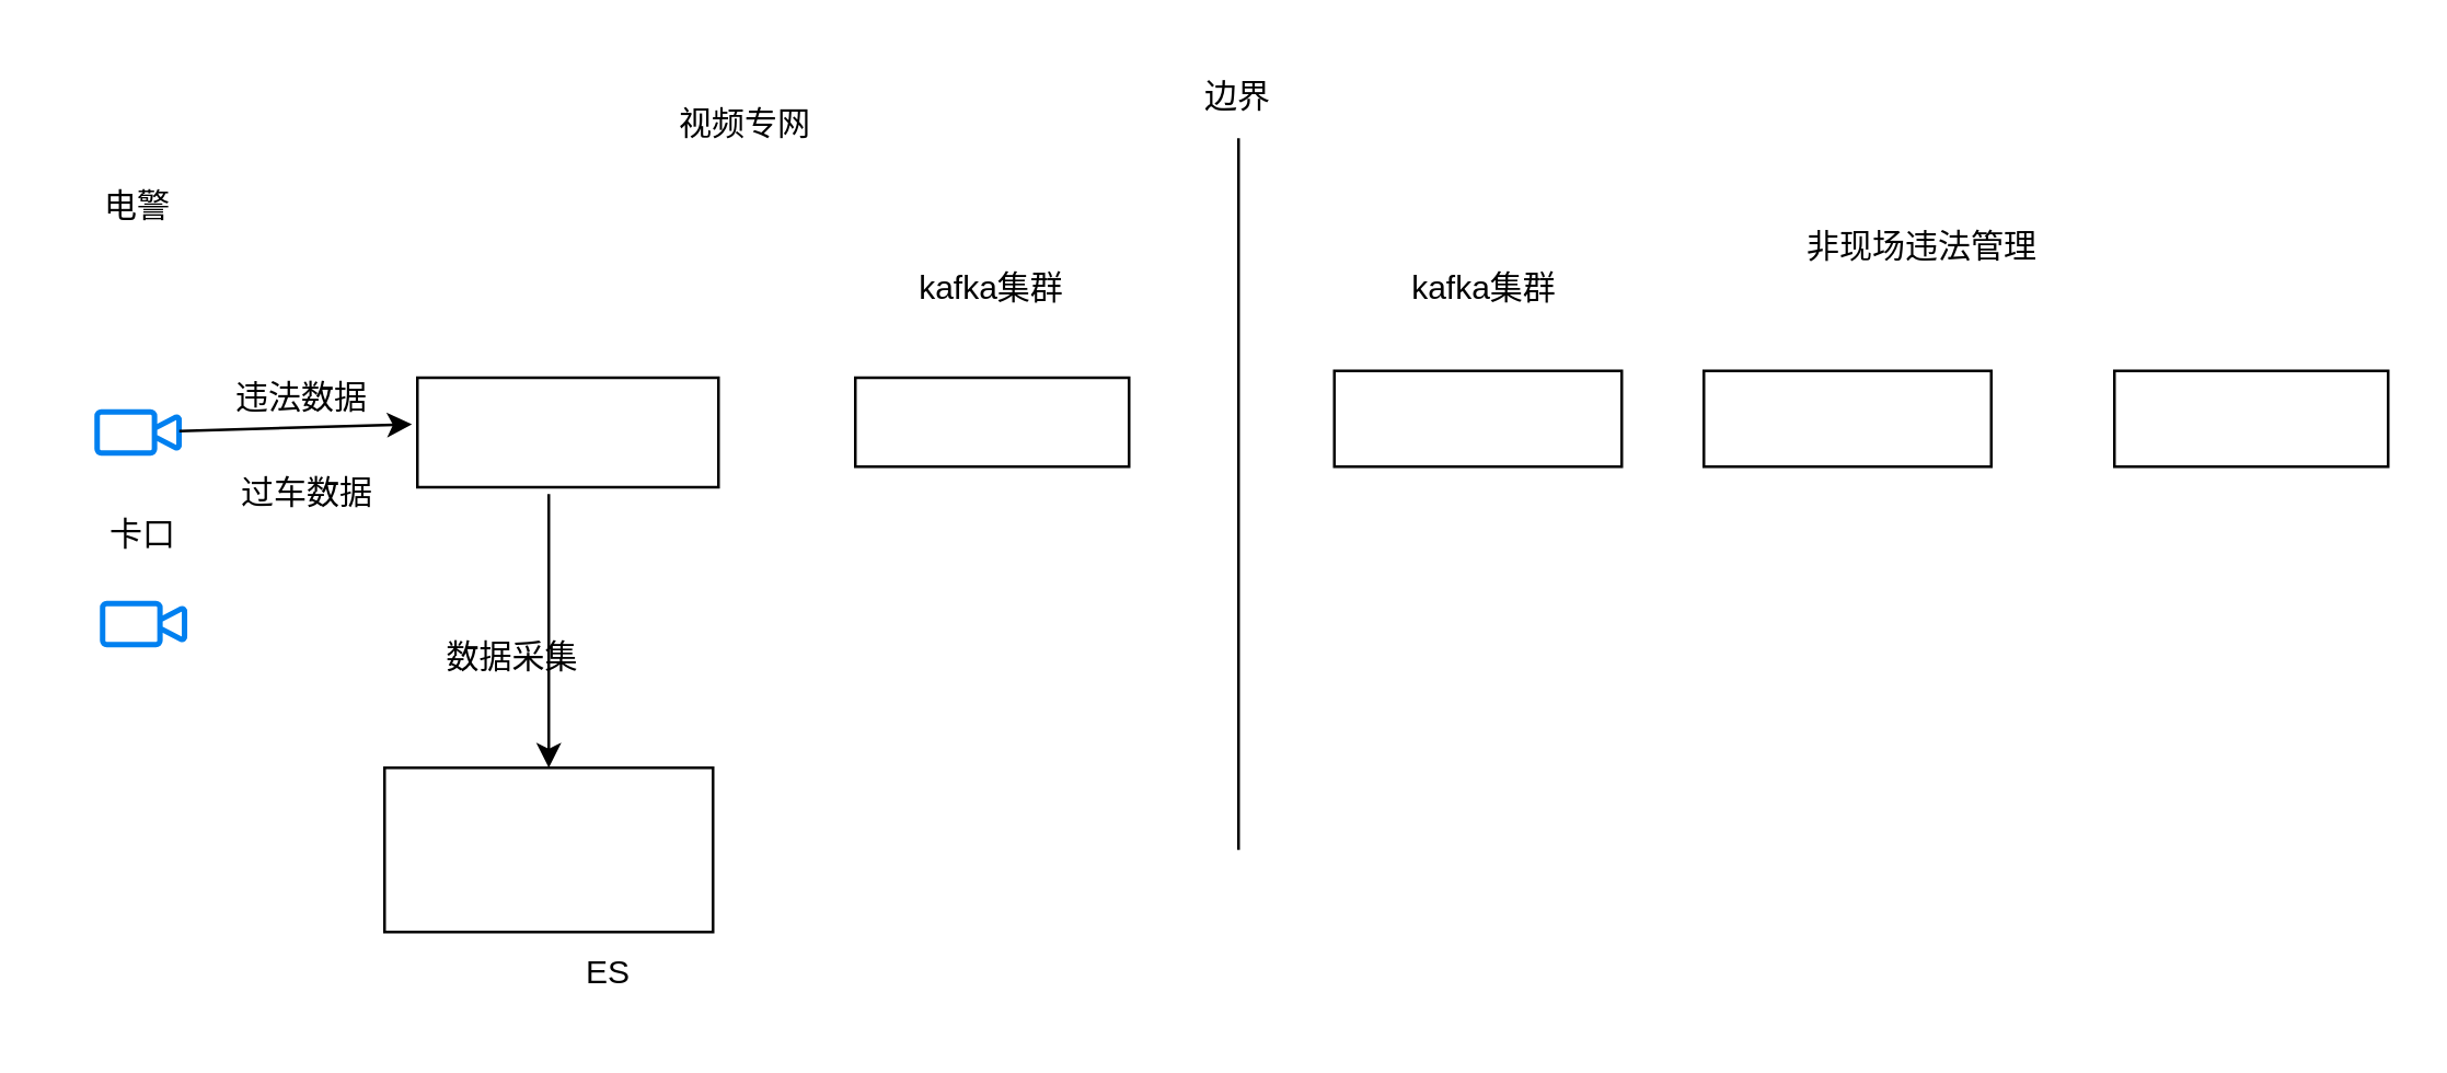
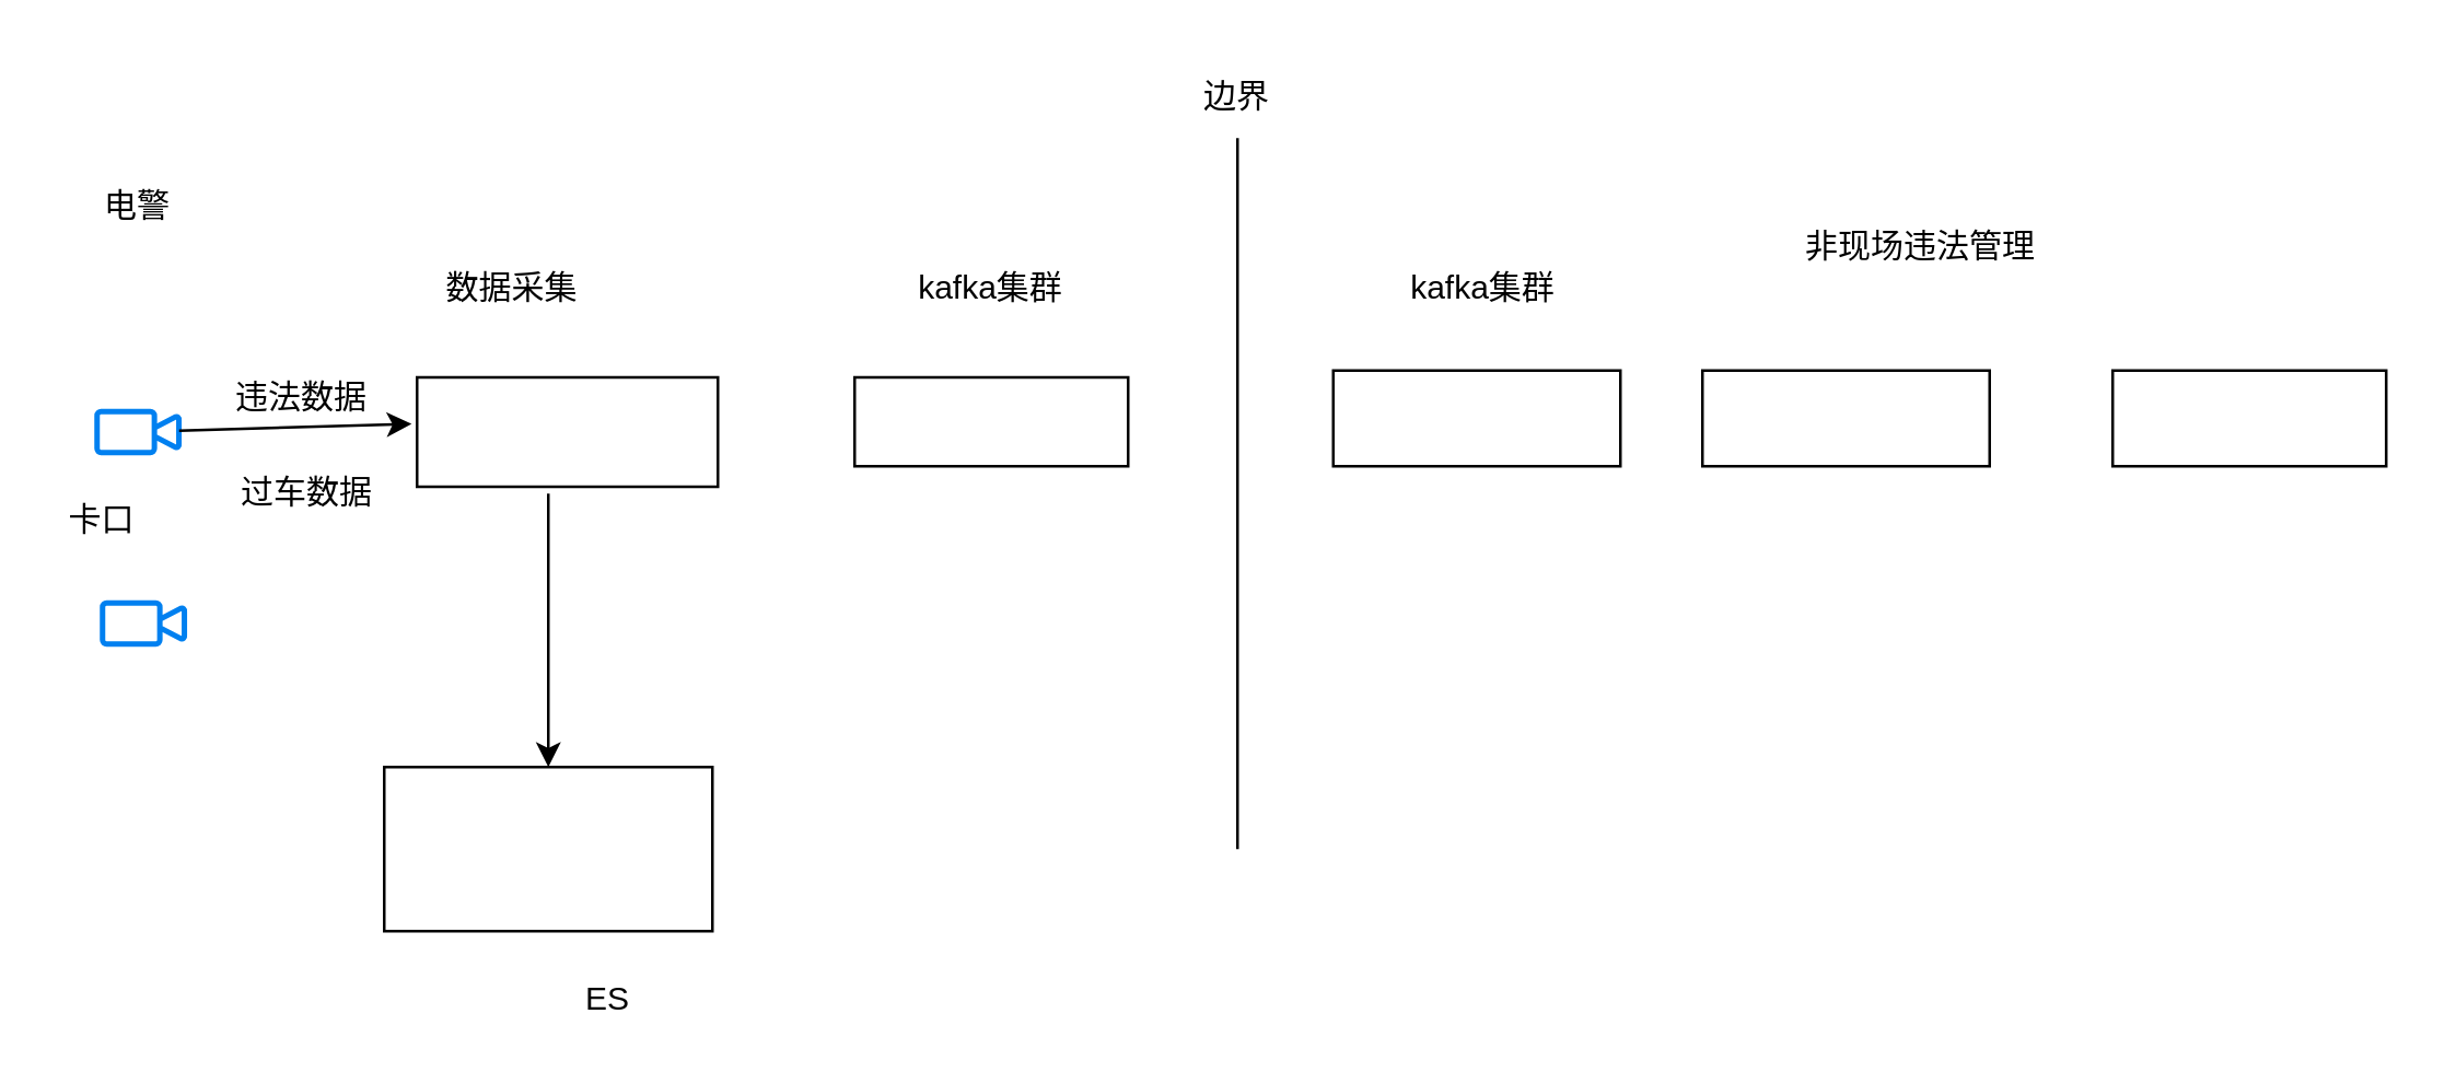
  <mxCell id="0" />
  <mxCell id="1" parent="0" />
  <mxCell id="2" value="" style="rounded=0;whiteSpace=wrap;html=1;" vertex="1" parent="1"><mxGeometry x="152" y="137.5" width="110" height="40" as="geometry" /></mxCell>
  <mxCell id="3" value="" style="rounded=0;whiteSpace=wrap;html=1;" vertex="1" parent="1"><mxGeometry x="772" y="135" width="100" height="35" as="geometry" /></mxCell>
  <mxCell id="4" value="" style="rounded=0;whiteSpace=wrap;html=1;" vertex="1" parent="1"><mxGeometry x="487" y="135" width="105" height="35" as="geometry" /></mxCell>
  <mxCell id="5" value="" style="html=1;verticalLabelPosition=bottom;align=center;labelBackgroundColor=#ffffff;verticalAlign=top;strokeWidth=2;strokeColor=#0080F0;shadow=0;dashed=0;shape=mxgraph.ios7.icons.video_conversation;" vertex="1" parent="1"><mxGeometry x="35" y="150" width="30" height="15" as="geometry" /></mxCell>
  <mxCell id="6" value="" style="html=1;verticalLabelPosition=bottom;align=center;labelBackgroundColor=#ffffff;verticalAlign=top;strokeWidth=2;strokeColor=#0080F0;shadow=0;dashed=0;shape=mxgraph.ios7.icons.video_conversation;" vertex="1" parent="1"><mxGeometry x="37" y="220" width="30" height="15" as="geometry" /></mxCell>
  <mxCell id="7" value="电警" style="text;html=1;align=center;verticalAlign=middle;whiteSpace=wrap;rounded=0;" vertex="1" parent="1"><mxGeometry x="20" y="60" width="60" height="30" as="geometry" /></mxCell>
- <mxCell id="8" value="卡口" style="text;html=1;align=center;verticalAlign=middle;whiteSpace=wrap;rounded=0;" vertex="1" parent="1"><mxGeometry x="22" y="180" width="60" height="30" as="geometry" /></mxCell>
- <mxCell id="9" value="数据采集" style="text;html=1;align=center;verticalAlign=middle;whiteSpace=wrap;rounded=0;" vertex="1" parent="1"><mxGeometry x="157" y="225" width="60" height="30" as="geometry" /></mxCell>
+ <mxCell id="8" value="卡口" style="text;html=1;align=center;verticalAlign=middle;whiteSpace=wrap;rounded=0;" vertex="1" parent="1"><mxGeometry x="7" y="175" width="60" height="30" as="geometry" /></mxCell>
+ <mxCell id="9" value="数据采集" style="text;html=1;align=center;verticalAlign=middle;whiteSpace=wrap;rounded=0;" vertex="1" parent="1"><mxGeometry x="157" y="90" width="60" height="30" as="geometry" /></mxCell>
  <mxCell id="10" value="kafka集群" style="text;html=1;align=center;verticalAlign=middle;whiteSpace=wrap;rounded=0;" vertex="1" parent="1"><mxGeometry x="332" y="90" width="60" height="30" as="geometry" /></mxCell>
  <mxCell id="11" value="" style="rounded=0;whiteSpace=wrap;html=1;" vertex="1" parent="1"><mxGeometry x="312" y="137.5" width="100" height="32.5" as="geometry" /></mxCell>
- <mxCell id="12" value="视频专网" style="text;html=1;align=center;verticalAlign=middle;whiteSpace=wrap;rounded=0;" vertex="1" parent="1"><mxGeometry x="242" y="30" width="60" height="30" as="geometry" /></mxCell>
  <mxCell id="13" value="" style="endArrow=none;html=1;rounded=0;" edge="1" parent="1"><mxGeometry width="50" height="50" relative="1" as="geometry"><mxPoint x="452" y="310" as="sourcePoint" /><mxPoint x="452" y="50" as="targetPoint" /></mxGeometry></mxCell>
  <mxCell id="14" value="边界" style="text;html=1;align=center;verticalAlign=middle;whiteSpace=wrap;rounded=0;" vertex="1" parent="1"><mxGeometry x="422" y="20" width="60" height="30" as="geometry" /></mxCell>
  <mxCell id="15" value="kafka集群" style="text;html=1;align=center;verticalAlign=middle;whiteSpace=wrap;rounded=0;" vertex="1" parent="1"><mxGeometry x="512" y="90" width="60" height="30" as="geometry" /></mxCell>
  <mxCell id="16" value="非现场违法管理" style="text;html=1;align=center;verticalAlign=middle;whiteSpace=wrap;rounded=0;" vertex="1" parent="1"><mxGeometry x="647" y="75" width="110" height="30" as="geometry" /></mxCell>
  <mxCell id="17" value="" style="rounded=0;whiteSpace=wrap;html=1;" vertex="1" parent="1"><mxGeometry x="622" y="135" width="105" height="35" as="geometry" /></mxCell>
  <mxCell id="18" value="" style="endArrow=classic;html=1;rounded=0;entryX=0;entryY=0.25;entryDx=0;entryDy=0;" edge="1" parent="1"><mxGeometry width="50" height="50" relative="1" as="geometry"><mxPoint x="65" y="157" as="sourcePoint" /><mxPoint x="150" y="154.5" as="targetPoint" /></mxGeometry></mxCell>
  <mxCell id="19" value="违法数据" style="text;html=1;align=center;verticalAlign=middle;whiteSpace=wrap;rounded=0;" vertex="1" parent="1"><mxGeometry x="80" y="130" width="60" height="30" as="geometry" /></mxCell>
  <mxCell id="20" value="过车数据" style="text;html=1;align=center;verticalAlign=middle;whiteSpace=wrap;rounded=0;" vertex="1" parent="1"><mxGeometry x="82" y="165" width="60" height="30" as="geometry" /></mxCell>
  <mxCell id="21" value="" style="rounded=0;whiteSpace=wrap;html=1;" vertex="1" parent="1"><mxGeometry x="140" y="280" width="120" height="60" as="geometry" /></mxCell>
  <mxCell id="22" value="" style="endArrow=classic;html=1;rounded=0;entryX=0.5;entryY=0;entryDx=0;entryDy=0;" edge="1" parent="1" target="21"><mxGeometry width="50" height="50" relative="1" as="geometry"><mxPoint x="200" y="180" as="sourcePoint" /><mxPoint x="262" y="150" as="targetPoint" /></mxGeometry></mxCell>
- <mxCell id="23" value="ES" style="text;html=1;align=center;verticalAlign=middle;whiteSpace=wrap;rounded=0;" vertex="1" parent="1"><mxGeometry x="192" y="340" width="60" height="30" as="geometry" /></mxCell>
+ <mxCell id="23" value="ES" style="text;html=1;align=center;verticalAlign=middle;whiteSpace=wrap;rounded=0;" vertex="1" parent="1"><mxGeometry x="192" y="350" width="60" height="30" as="geometry" /></mxCell>
